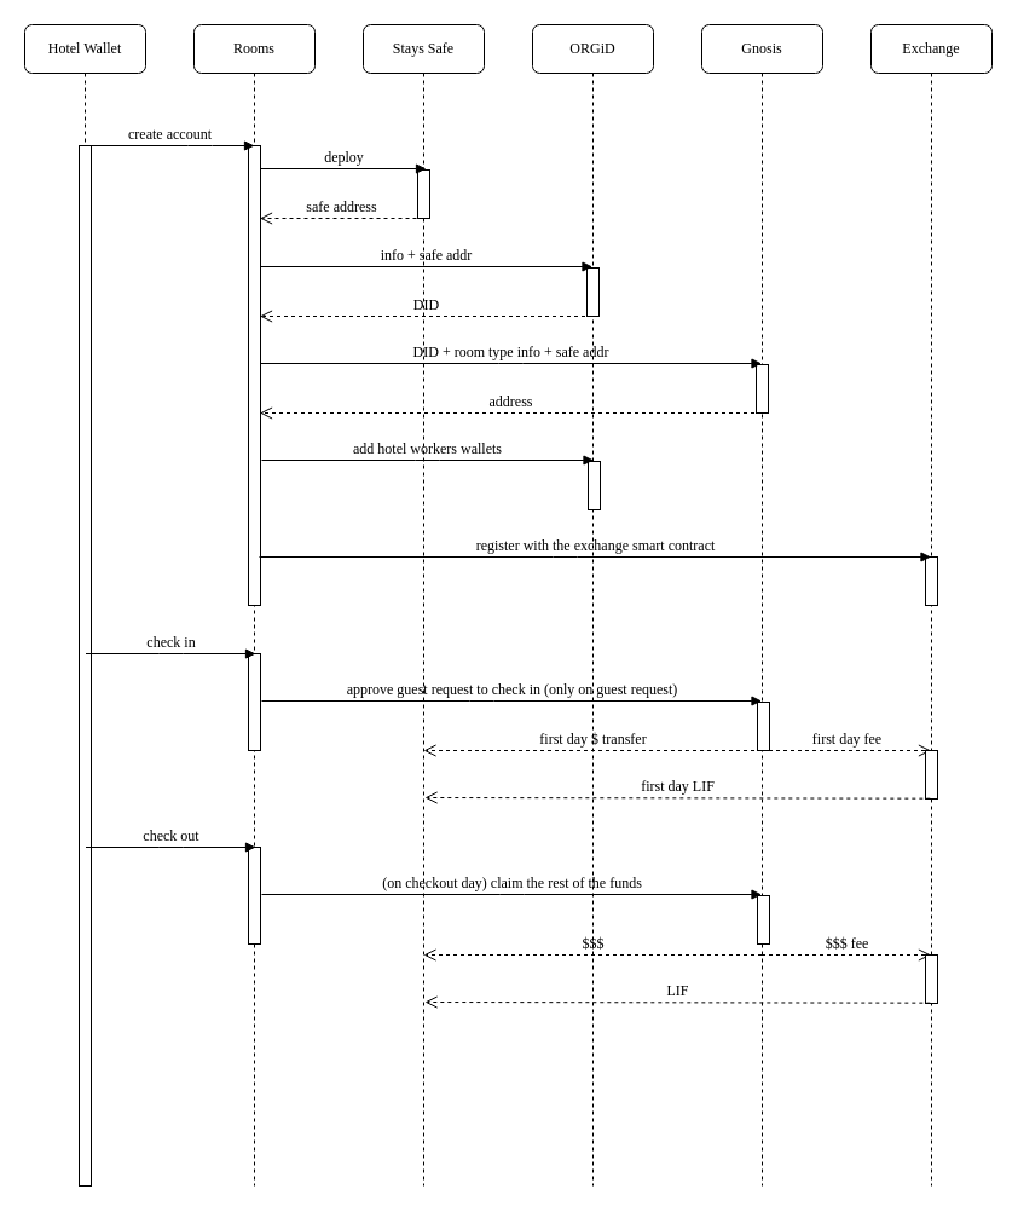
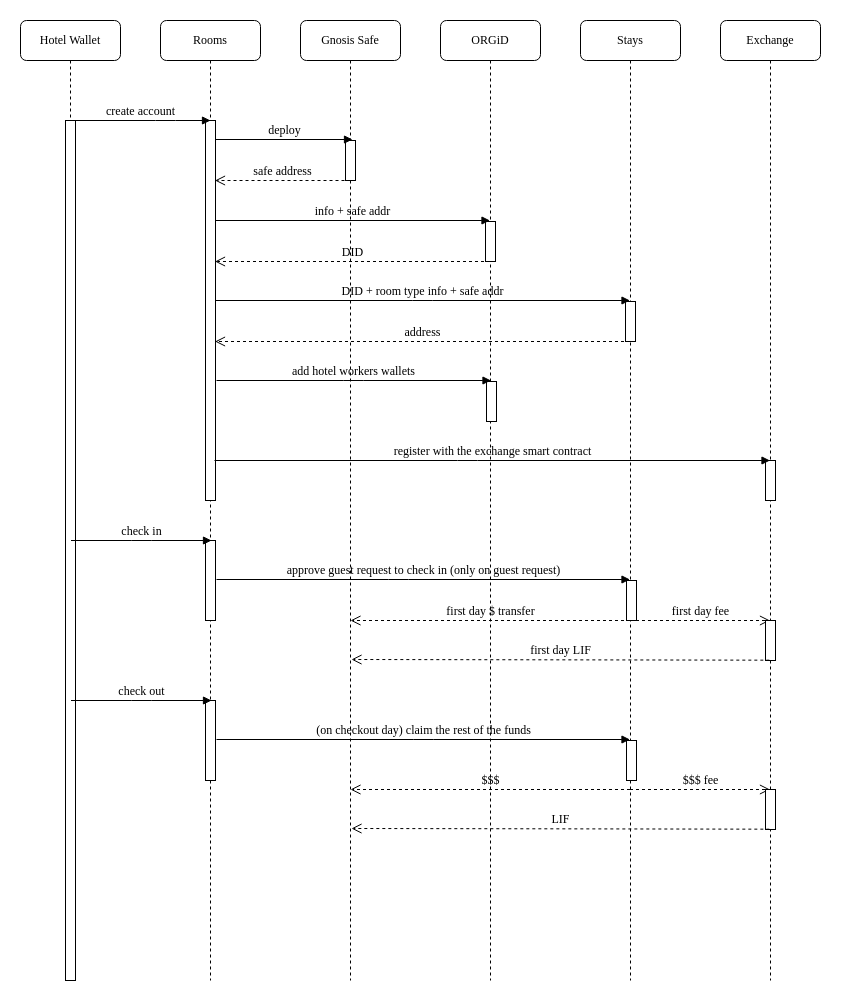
  <mxCell id="0" />
  <mxCell id="1" parent="0" />
  <mxCell id="2" value="&lt;font style=&quot;font-size: 12px&quot;&gt;ORGiD&lt;/font&gt;" style="shape=umlLifeline;perimeter=lifelinePerimeter;whiteSpace=wrap;html=1;container=1;collapsible=0;recursiveResize=0;outlineConnect=0;rounded=1;shadow=0;comic=0;labelBackgroundColor=none;strokeWidth=1;fontFamily=Oxygen Mono;fontSize=12;align=center;fontSource=https%3A%2F%2Ffonts.googleapis.com%2Fcss%3Ffamily%3DOxygen%2BMono;" parent="1" vertex="1"><mxGeometry x="440" y="20" width="100" height="960" as="geometry" /></mxCell>
  <mxCell id="3" value="" style="html=1;points=[];perimeter=orthogonalPerimeter;rounded=0;shadow=0;comic=0;labelBackgroundColor=none;strokeWidth=1;fontFamily=Oxygen Mono;fontSize=12;align=center;fontSource=https%3A%2F%2Ffonts.googleapis.com%2Fcss%3Ffamily%3DOxygen%2BMono;" parent="2" vertex="1"><mxGeometry x="45" y="201" width="10" height="40" as="geometry" /></mxCell>
  <mxCell id="4" value="DID" style="html=1;verticalAlign=bottom;endArrow=open;dashed=1;endSize=8;labelBackgroundColor=none;fontFamily=Oxygen Mono;fontSize=12;fontSource=https%3A%2F%2Ffonts.googleapis.com%2Fcss%3Ffamily%3DOxygen%2BMono;" parent="2" edge="1" source="2"><mxGeometry relative="1" as="geometry"><mxPoint x="-225.5" y="241" as="targetPoint" /><mxPoint x="-90" y="241" as="sourcePoint" /></mxGeometry></mxCell>
- <mxCell id="5" value="Stays Safe" style="shape=umlLifeline;perimeter=lifelinePerimeter;whiteSpace=wrap;html=1;container=1;collapsible=0;recursiveResize=0;outlineConnect=0;rounded=1;shadow=0;comic=0;labelBackgroundColor=none;strokeWidth=1;fontFamily=Oxygen Mono;fontSize=12;align=center;fontSource=https%3A%2F%2Ffonts.googleapis.com%2Fcss%3Ffamily%3DOxygen%2BMono;" parent="1" vertex="1"><mxGeometry x="300" y="20" width="100" height="960" as="geometry" /></mxCell>
+ <mxCell id="5" value="Gnosis Safe" style="shape=umlLifeline;perimeter=lifelinePerimeter;whiteSpace=wrap;html=1;container=1;collapsible=0;recursiveResize=0;outlineConnect=0;rounded=1;shadow=0;comic=0;labelBackgroundColor=none;strokeWidth=1;fontFamily=Oxygen Mono;fontSize=12;align=center;fontSource=https%3A%2F%2Ffonts.googleapis.com%2Fcss%3Ffamily%3DOxygen%2BMono;" parent="1" vertex="1"><mxGeometry x="300" y="20" width="100" height="960" as="geometry" /></mxCell>
  <mxCell id="6" value="" style="html=1;points=[];perimeter=orthogonalPerimeter;rounded=0;shadow=0;comic=0;labelBackgroundColor=none;strokeWidth=1;fontFamily=Oxygen Mono;fontSize=12;align=center;fontSource=https%3A%2F%2Ffonts.googleapis.com%2Fcss%3Ffamily%3DOxygen%2BMono;" vertex="1" parent="5"><mxGeometry x="45" y="120" width="10" height="40" as="geometry" /></mxCell>
- <mxCell id="7" value="Gnosis" style="shape=umlLifeline;perimeter=lifelinePerimeter;whiteSpace=wrap;html=1;container=1;collapsible=0;recursiveResize=0;outlineConnect=0;rounded=1;shadow=0;comic=0;labelBackgroundColor=none;strokeWidth=1;fontFamily=Oxygen Mono;fontSize=12;align=center;fontSource=https%3A%2F%2Ffonts.googleapis.com%2Fcss%3Ffamily%3DOxygen%2BMono;" parent="1" vertex="1"><mxGeometry x="580" y="20" width="100" height="960" as="geometry" /></mxCell>
+ <mxCell id="7" value="Stays" style="shape=umlLifeline;perimeter=lifelinePerimeter;whiteSpace=wrap;html=1;container=1;collapsible=0;recursiveResize=0;outlineConnect=0;rounded=1;shadow=0;comic=0;labelBackgroundColor=none;strokeWidth=1;fontFamily=Oxygen Mono;fontSize=12;align=center;fontSource=https%3A%2F%2Ffonts.googleapis.com%2Fcss%3Ffamily%3DOxygen%2BMono;" parent="1" vertex="1"><mxGeometry x="580" y="20" width="100" height="960" as="geometry" /></mxCell>
  <mxCell id="8" value="" style="html=1;points=[];perimeter=orthogonalPerimeter;rounded=0;shadow=0;comic=0;labelBackgroundColor=none;strokeWidth=1;fontFamily=Oxygen Mono;fontSize=12;align=center;fontSource=https%3A%2F%2Ffonts.googleapis.com%2Fcss%3Ffamily%3DOxygen%2BMono;" vertex="1" parent="7"><mxGeometry x="46" y="560" width="10" height="40" as="geometry" /></mxCell>
  <mxCell id="9" value="Rooms" style="shape=umlLifeline;perimeter=lifelinePerimeter;whiteSpace=wrap;html=1;container=1;collapsible=0;recursiveResize=0;outlineConnect=0;rounded=1;shadow=0;comic=0;labelBackgroundColor=none;strokeWidth=1;fontFamily=Oxygen Mono;fontSize=12;align=center;fontSource=https%3A%2F%2Ffonts.googleapis.com%2Fcss%3Ffamily%3DOxygen%2BMono;" parent="1" vertex="1"><mxGeometry x="160" y="20" width="100" height="960" as="geometry" /></mxCell>
  <mxCell id="10" value="" style="html=1;points=[];perimeter=orthogonalPerimeter;rounded=0;shadow=0;comic=0;labelBackgroundColor=none;strokeWidth=1;fontFamily=Oxygen Mono;fontSize=12;align=center;fontSource=https%3A%2F%2Ffonts.googleapis.com%2Fcss%3Ffamily%3DOxygen%2BMono;" parent="9" vertex="1"><mxGeometry x="45" y="100" width="10" height="380" as="geometry" /></mxCell>
  <mxCell id="11" value="info + safe addr" style="html=1;verticalAlign=bottom;endArrow=block;labelBackgroundColor=none;fontFamily=Oxygen Mono;fontSize=12;edgeStyle=elbowEdgeStyle;elbow=vertical;fontSource=https%3A%2F%2Ffonts.googleapis.com%2Fcss%3Ffamily%3DOxygen%2BMono;" edge="1" parent="9" target="2"><mxGeometry relative="1" as="geometry"><mxPoint x="55" y="200" as="sourcePoint" /><mxPoint x="190" y="200" as="targetPoint" /></mxGeometry></mxCell>
  <mxCell id="12" value="create account" style="html=1;verticalAlign=bottom;endArrow=block;labelBackgroundColor=none;fontFamily=Oxygen Mono;fontSize=12;edgeStyle=elbowEdgeStyle;elbow=vertical;fontSource=https%3A%2F%2Ffonts.googleapis.com%2Fcss%3Ffamily%3DOxygen%2BMono;" parent="1" source="15" edge="1"><mxGeometry relative="1" as="geometry"><mxPoint x="280" y="130" as="sourcePoint" /><mxPoint x="210" y="120" as="targetPoint" /></mxGeometry></mxCell>
  <mxCell id="13" value="Exchange" style="shape=umlLifeline;perimeter=lifelinePerimeter;whiteSpace=wrap;html=1;container=1;collapsible=0;recursiveResize=0;outlineConnect=0;rounded=1;shadow=0;comic=0;labelBackgroundColor=none;strokeWidth=1;fontFamily=Oxygen Mono;fontSize=12;align=center;fontSource=https%3A%2F%2Ffonts.googleapis.com%2Fcss%3Ffamily%3DOxygen%2BMono;" vertex="1" parent="1"><mxGeometry x="720" y="20" width="100" height="960" as="geometry" /></mxCell>
  <mxCell id="14" value="" style="html=1;points=[];perimeter=orthogonalPerimeter;rounded=0;shadow=0;comic=0;labelBackgroundColor=none;strokeWidth=1;fontFamily=Oxygen Mono;fontSize=12;align=center;fontSource=https%3A%2F%2Ffonts.googleapis.com%2Fcss%3Ffamily%3DOxygen%2BMono;" vertex="1" parent="13"><mxGeometry x="45" y="440" width="10" height="40" as="geometry" /></mxCell>
  <mxCell id="15" value="Hotel Wallet" style="shape=umlLifeline;perimeter=lifelinePerimeter;whiteSpace=wrap;html=1;container=1;collapsible=0;recursiveResize=0;outlineConnect=0;rounded=1;shadow=0;comic=0;labelBackgroundColor=none;strokeWidth=1;fontFamily=Oxygen Mono;fontSize=12;align=center;fontSource=https%3A%2F%2Ffonts.googleapis.com%2Fcss%3Ffamily%3DOxygen%2BMono;" vertex="1" parent="1"><mxGeometry x="20" y="20" width="100" height="960" as="geometry" /></mxCell>
  <mxCell id="16" value="" style="html=1;points=[];perimeter=orthogonalPerimeter;rounded=0;shadow=0;comic=0;labelBackgroundColor=none;strokeWidth=1;fontFamily=Oxygen Mono;fontSize=12;align=center;fontSource=https%3A%2F%2Ffonts.googleapis.com%2Fcss%3Ffamily%3DOxygen%2BMono;" vertex="1" parent="15"><mxGeometry x="45" y="100" width="10" height="860" as="geometry" /></mxCell>
  <mxCell id="17" value="safe address" style="html=1;verticalAlign=bottom;endArrow=open;dashed=1;endSize=8;labelBackgroundColor=none;fontFamily=Oxygen Mono;fontSize=12;fontSource=https%3A%2F%2Ffonts.googleapis.com%2Fcss%3Ffamily%3DOxygen%2BMono;" edge="1" parent="1"><mxGeometry relative="1" as="geometry"><mxPoint x="214.5" y="180" as="targetPoint" /><mxPoint x="350" y="180" as="sourcePoint" /></mxGeometry></mxCell>
  <mxCell id="18" value="deploy" style="html=1;verticalAlign=bottom;endArrow=block;labelBackgroundColor=none;fontFamily=Oxygen Mono;fontSize=12;edgeStyle=elbowEdgeStyle;elbow=vertical;fontSource=https%3A%2F%2Ffonts.googleapis.com%2Fcss%3Ffamily%3DOxygen%2BMono;" edge="1" parent="1"><mxGeometry relative="1" as="geometry"><mxPoint x="215" y="139" as="sourcePoint" /><mxPoint x="352" y="139" as="targetPoint" /></mxGeometry></mxCell>
  <mxCell id="19" value="" style="html=1;points=[];perimeter=orthogonalPerimeter;rounded=0;shadow=0;comic=0;labelBackgroundColor=none;strokeWidth=1;fontFamily=Oxygen Mono;fontSize=12;align=center;fontSource=https%3A%2F%2Ffonts.googleapis.com%2Fcss%3Ffamily%3DOxygen%2BMono;" vertex="1" parent="1"><mxGeometry x="625" y="301" width="10" height="40" as="geometry" /></mxCell>
  <mxCell id="20" value="address" style="html=1;verticalAlign=bottom;endArrow=open;dashed=1;endSize=8;labelBackgroundColor=none;fontFamily=Oxygen Mono;fontSize=12;fontSource=https%3A%2F%2Ffonts.googleapis.com%2Fcss%3Ffamily%3DOxygen%2BMono;" edge="1" parent="1"><mxGeometry relative="1" as="geometry"><mxPoint x="214.5" y="341" as="targetPoint" /><mxPoint x="629.5" y="341" as="sourcePoint" /></mxGeometry></mxCell>
  <mxCell id="21" value="DID + room type info + safe addr" style="html=1;verticalAlign=bottom;endArrow=block;labelBackgroundColor=none;fontFamily=Oxygen Mono;fontSize=12;edgeStyle=elbowEdgeStyle;elbow=vertical;fontSource=https%3A%2F%2Ffonts.googleapis.com%2Fcss%3Ffamily%3DOxygen%2BMono;" edge="1" parent="1"><mxGeometry relative="1" as="geometry"><mxPoint x="215" y="300" as="sourcePoint" /><mxPoint x="629.5" y="300" as="targetPoint" /></mxGeometry></mxCell>
  <mxCell id="22" value="" style="html=1;points=[];perimeter=orthogonalPerimeter;rounded=0;shadow=0;comic=0;labelBackgroundColor=none;strokeWidth=1;fontFamily=Oxygen Mono;fontSize=12;align=center;fontSource=https%3A%2F%2Ffonts.googleapis.com%2Fcss%3Ffamily%3DOxygen%2BMono;" vertex="1" parent="1"><mxGeometry x="486" y="381" width="10" height="40" as="geometry" /></mxCell>
  <mxCell id="23" value="add hotel workers wallets" style="html=1;verticalAlign=bottom;endArrow=block;labelBackgroundColor=none;fontFamily=Oxygen Mono;fontSize=12;edgeStyle=elbowEdgeStyle;elbow=vertical;fontSource=https%3A%2F%2Ffonts.googleapis.com%2Fcss%3Ffamily%3DOxygen%2BMono;" edge="1" parent="1"><mxGeometry relative="1" as="geometry"><mxPoint x="216" y="380" as="sourcePoint" /><mxPoint x="490.5" y="380" as="targetPoint" /></mxGeometry></mxCell>
  <mxCell id="24" value="" style="html=1;points=[];perimeter=orthogonalPerimeter;rounded=0;shadow=0;comic=0;labelBackgroundColor=none;strokeWidth=1;fontFamily=Oxygen Mono;fontSize=12;align=center;fontSource=https%3A%2F%2Ffonts.googleapis.com%2Fcss%3Ffamily%3DOxygen%2BMono;" vertex="1" parent="1"><mxGeometry x="205" y="540" width="10" height="80" as="geometry" /></mxCell>
  <mxCell id="25" value="check in" style="html=1;verticalAlign=bottom;endArrow=block;labelBackgroundColor=none;fontFamily=Oxygen Mono;fontSize=12;edgeStyle=elbowEdgeStyle;elbow=vertical;fontSource=https%3A%2F%2Ffonts.googleapis.com%2Fcss%3Ffamily%3DOxygen%2BMono;" edge="1" parent="1"><mxGeometry relative="1" as="geometry"><mxPoint x="70.5" y="540" as="sourcePoint" /><mxPoint x="211" y="540" as="targetPoint" /></mxGeometry></mxCell>
  <mxCell id="26" value="register with the exchange smart contract" style="html=1;verticalAlign=bottom;endArrow=block;labelBackgroundColor=none;fontFamily=Oxygen Mono;fontSize=12;edgeStyle=elbowEdgeStyle;elbow=vertical;fontSource=https%3A%2F%2Ffonts.googleapis.com%2Fcss%3Ffamily%3DOxygen%2BMono;" edge="1" parent="1" target="13"><mxGeometry relative="1" as="geometry"><mxPoint x="214" y="460" as="sourcePoint" /><mxPoint x="488.5" y="460" as="targetPoint" /></mxGeometry></mxCell>
  <mxCell id="27" value="approve guest request to check in (only on guest request)" style="html=1;verticalAlign=bottom;endArrow=block;labelBackgroundColor=none;fontFamily=Oxygen Mono;fontSize=12;edgeStyle=elbowEdgeStyle;elbow=vertical;fontSource=https%3A%2F%2Ffonts.googleapis.com%2Fcss%3Ffamily%3DOxygen%2BMono;" edge="1" parent="1" target="7"><mxGeometry relative="1" as="geometry"><mxPoint x="216" y="579" as="sourcePoint" /><mxPoint x="490.5" y="579" as="targetPoint" /></mxGeometry></mxCell>
  <mxCell id="28" value="" style="html=1;points=[];perimeter=orthogonalPerimeter;rounded=0;shadow=0;comic=0;labelBackgroundColor=none;strokeWidth=1;fontFamily=Oxygen Mono;fontSize=12;align=center;fontSource=https%3A%2F%2Ffonts.googleapis.com%2Fcss%3Ffamily%3DOxygen%2BMono;" vertex="1" parent="1"><mxGeometry x="626" y="740" width="10" height="40" as="geometry" /></mxCell>
  <mxCell id="29" value="" style="html=1;points=[];perimeter=orthogonalPerimeter;rounded=0;shadow=0;comic=0;labelBackgroundColor=none;strokeWidth=1;fontFamily=Oxygen Mono;fontSize=12;align=center;fontSource=https%3A%2F%2Ffonts.googleapis.com%2Fcss%3Ffamily%3DOxygen%2BMono;" vertex="1" parent="1"><mxGeometry x="205" y="700" width="10" height="80" as="geometry" /></mxCell>
  <mxCell id="30" value="check out" style="html=1;verticalAlign=bottom;endArrow=block;labelBackgroundColor=none;fontFamily=Oxygen Mono;fontSize=12;edgeStyle=elbowEdgeStyle;elbow=vertical;fontSource=https%3A%2F%2Ffonts.googleapis.com%2Fcss%3Ffamily%3DOxygen%2BMono;" edge="1" parent="1"><mxGeometry relative="1" as="geometry"><mxPoint x="70.5" y="700" as="sourcePoint" /><mxPoint x="211" y="700" as="targetPoint" /></mxGeometry></mxCell>
  <mxCell id="31" value="(on checkout day) claim the rest of the funds" style="html=1;verticalAlign=bottom;endArrow=block;labelBackgroundColor=none;fontFamily=Oxygen Mono;fontSize=12;edgeStyle=elbowEdgeStyle;elbow=vertical;fontSource=https%3A%2F%2Ffonts.googleapis.com%2Fcss%3Ffamily%3DOxygen%2BMono;" edge="1" parent="1"><mxGeometry relative="1" as="geometry"><mxPoint x="216" y="739" as="sourcePoint" /><mxPoint x="629.5" y="739" as="targetPoint" /></mxGeometry></mxCell>
  <mxCell id="32" value="first day $ transfer" style="html=1;verticalAlign=bottom;endArrow=open;dashed=1;endSize=8;labelBackgroundColor=none;fontFamily=Oxygen Mono;fontSize=12;fontSource=https%3A%2F%2Ffonts.googleapis.com%2Fcss%3Ffamily%3DOxygen%2BMono;" edge="1" parent="1"><mxGeometry relative="1" as="geometry"><mxPoint x="350" y="620" as="targetPoint" /><mxPoint x="629.5" y="620" as="sourcePoint" /></mxGeometry></mxCell>
  <mxCell id="33" value="first day fee" style="html=1;verticalAlign=bottom;endArrow=open;dashed=1;endSize=8;labelBackgroundColor=none;fontFamily=Oxygen Mono;fontSize=12;fontSource=https%3A%2F%2Ffonts.googleapis.com%2Fcss%3Ffamily%3DOxygen%2BMono;" edge="1" parent="1"><mxGeometry relative="1" as="geometry"><mxPoint x="769.5" y="620" as="targetPoint" /><mxPoint x="629.5" y="620" as="sourcePoint" /></mxGeometry></mxCell>
  <mxCell id="34" value="" style="html=1;points=[];perimeter=orthogonalPerimeter;rounded=0;shadow=0;comic=0;labelBackgroundColor=none;strokeWidth=1;fontFamily=Oxygen Mono;fontSize=12;align=center;fontSource=https%3A%2F%2Ffonts.googleapis.com%2Fcss%3Ffamily%3DOxygen%2BMono;" vertex="1" parent="1"><mxGeometry x="765" y="620" width="10" height="40" as="geometry" /></mxCell>
  <mxCell id="35" value="first day LIF" style="html=1;verticalAlign=bottom;endArrow=open;dashed=1;endSize=8;labelBackgroundColor=none;fontFamily=Oxygen Mono;fontSize=12;fontSource=https%3A%2F%2Ffonts.googleapis.com%2Fcss%3Ffamily%3DOxygen%2BMono;exitX=0.382;exitY=0.992;exitDx=0;exitDy=0;exitPerimeter=0;" edge="1" parent="1" source="34"><mxGeometry relative="1" as="geometry"><mxPoint x="351" y="659" as="targetPoint" /><mxPoint x="630.5" y="659" as="sourcePoint" /></mxGeometry></mxCell>
  <mxCell id="36" value="$$$" style="html=1;verticalAlign=bottom;endArrow=open;dashed=1;endSize=8;labelBackgroundColor=none;fontFamily=Oxygen Mono;fontSize=12;fontSource=https%3A%2F%2Ffonts.googleapis.com%2Fcss%3Ffamily%3DOxygen%2BMono;" edge="1" parent="1"><mxGeometry relative="1" as="geometry"><mxPoint x="350" y="789" as="targetPoint" /><mxPoint x="629.5" y="789" as="sourcePoint" /></mxGeometry></mxCell>
  <mxCell id="37" value="$$$ fee" style="html=1;verticalAlign=bottom;endArrow=open;dashed=1;endSize=8;labelBackgroundColor=none;fontFamily=Oxygen Mono;fontSize=12;fontSource=https%3A%2F%2Ffonts.googleapis.com%2Fcss%3Ffamily%3DOxygen%2BMono;" edge="1" parent="1"><mxGeometry relative="1" as="geometry"><mxPoint x="769.5" y="789" as="targetPoint" /><mxPoint x="629.5" y="789" as="sourcePoint" /></mxGeometry></mxCell>
  <mxCell id="38" value="" style="html=1;points=[];perimeter=orthogonalPerimeter;rounded=0;shadow=0;comic=0;labelBackgroundColor=none;strokeWidth=1;fontFamily=Oxygen Mono;fontSize=12;align=center;fontSource=https%3A%2F%2Ffonts.googleapis.com%2Fcss%3Ffamily%3DOxygen%2BMono;" vertex="1" parent="1"><mxGeometry x="765" y="789" width="10" height="40" as="geometry" /></mxCell>
  <mxCell id="39" value="LIF" style="html=1;verticalAlign=bottom;endArrow=open;dashed=1;endSize=8;labelBackgroundColor=none;fontFamily=Oxygen Mono;fontSize=12;fontSource=https%3A%2F%2Ffonts.googleapis.com%2Fcss%3Ffamily%3DOxygen%2BMono;exitX=0.382;exitY=0.992;exitDx=0;exitDy=0;exitPerimeter=0;" edge="1" parent="1" source="38"><mxGeometry relative="1" as="geometry"><mxPoint x="351" y="828" as="targetPoint" /><mxPoint x="630.5" y="828" as="sourcePoint" /></mxGeometry></mxCell>
